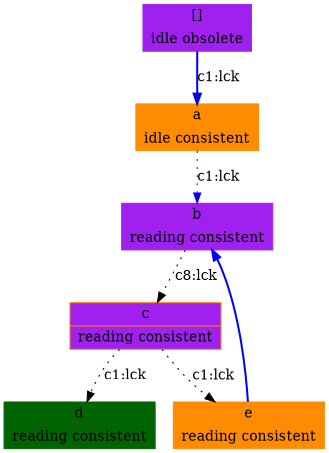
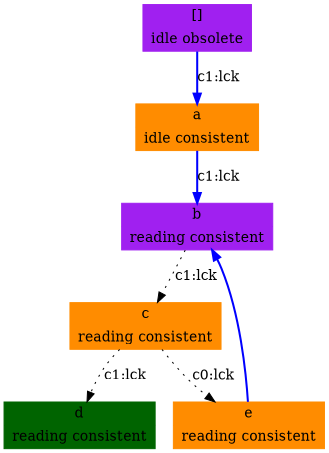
  digraph {
    node [color=darkorange shape=record style=filled]
    edge [color=blue style=dotted]
    n1 [color=purple label="{[] | idle obsolete}"]
    n2 [label="{a | idle consistent}"]
    n3 [color=purple label="{b | reading consistent}"]
-   n4 [label="{c | reading consistent}" fillcolor=purple]
+   n4 [label="{c | reading consistent}"]
    n5 [color=darkgreen label="{d | reading consistent}"]
    n6 [label="{e | reading consistent}"]
    n1 -> n2 [label="c1:lck" style=bold]
-   n2 -> n3 [label="c1:lck"]
-   n3 -> n4 [color=black label="c8:lck"]
+   n2 -> n3 [label="c1:lck" style=bold]
+   n3 -> n4 [color=black label="c1:lck"]
    n4 -> n5 [color=black label="c1:lck"]
-   n4 -> n6 [color=black label="c1:lck"]
+   n4 -> n6 [color=black label="c0:lck"]
    n6 -> n3 [style=bold]
  }
